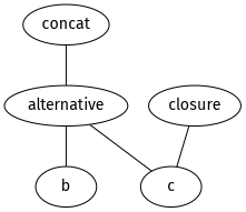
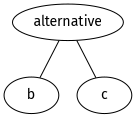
  graph {
    fontname="Fira Sans"
    node [fontname="Fira Sans"]
    edge [fontname="Fira Sans"]
-   concat
    alternative
    b
    c
-   closure
-   concat -- alternative
    alternative -- b
    alternative -- c
-   closure -- c
  }
